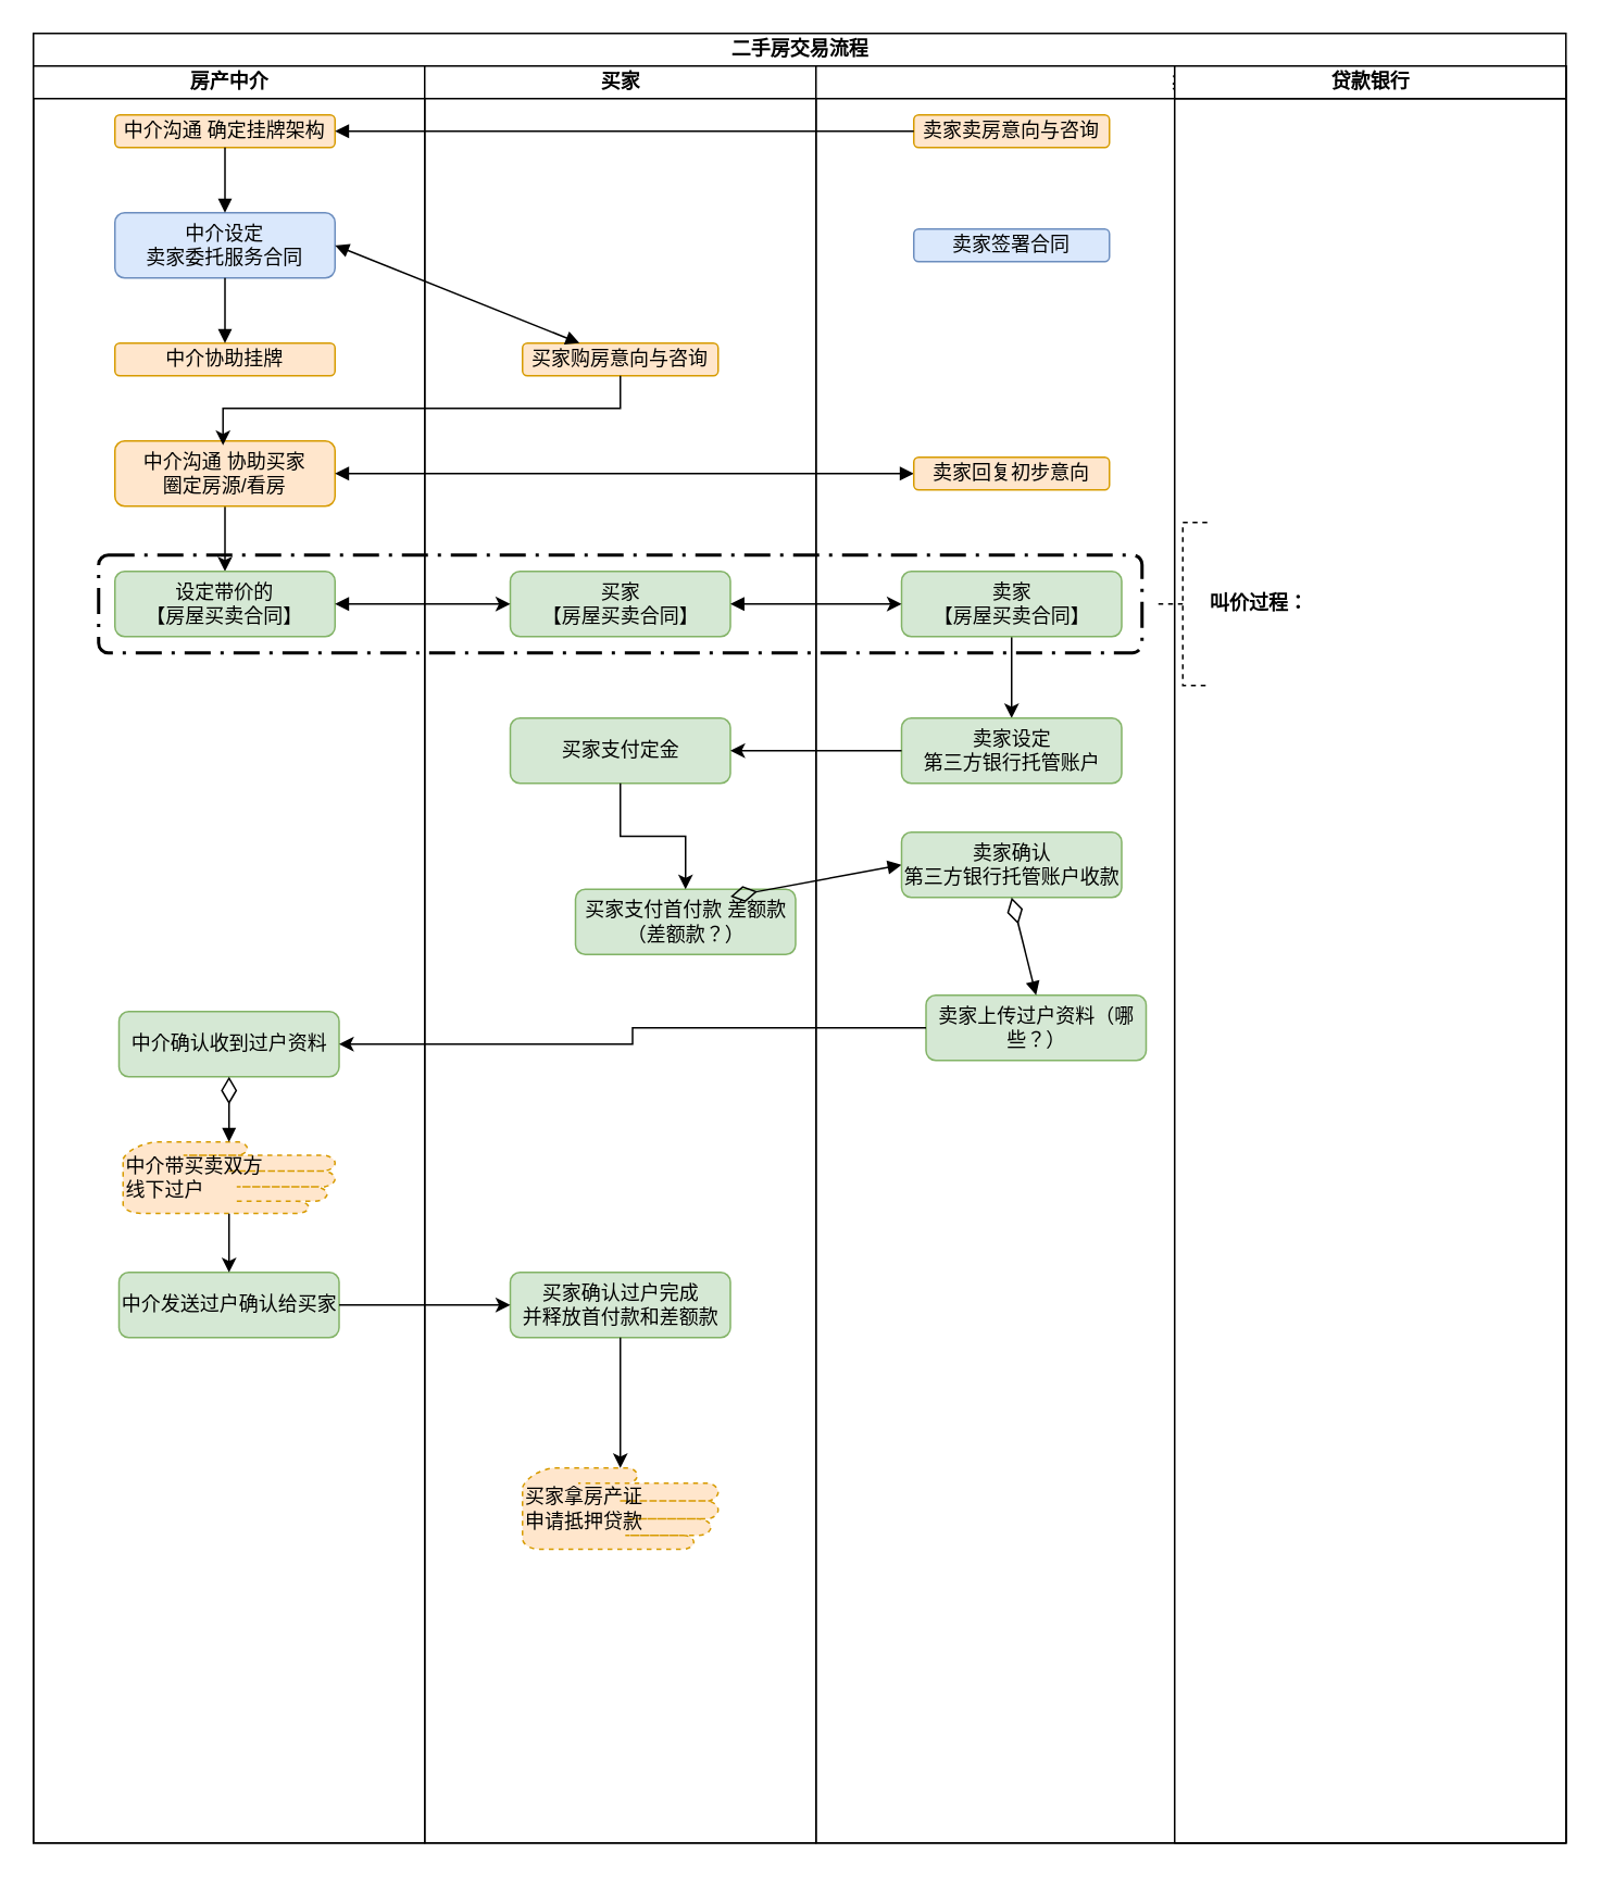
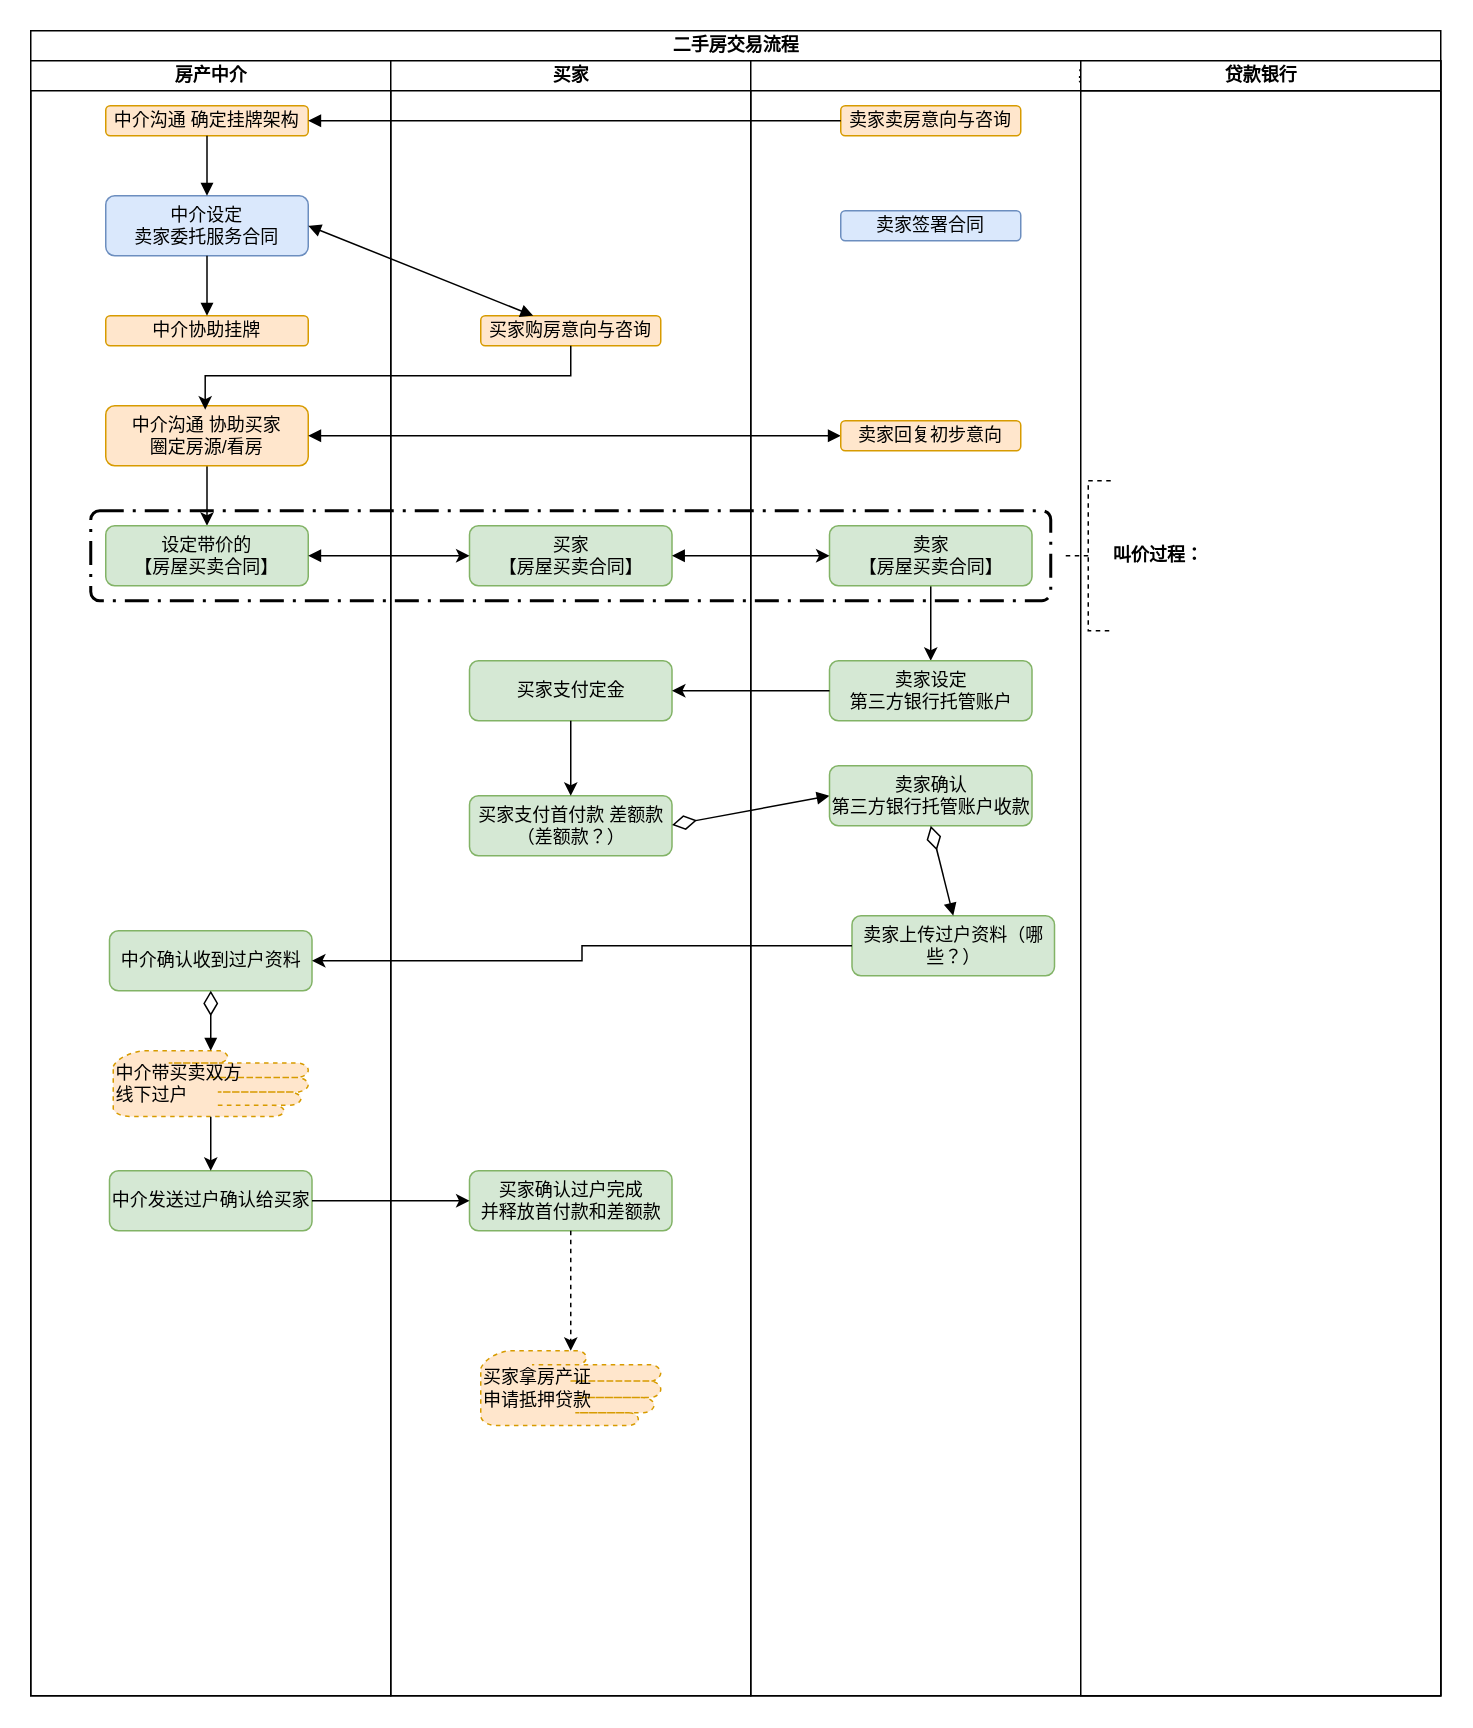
  <mxCell id="0" />
  <mxCell id="1" parent="0" />
  <mxCell id="2" value="二手房交易流程" style="swimlane;html=1;childLayout=stackLayout;resizeParent=1;resizeParentMax=0;startSize=20;" parent="1" vertex="1"><mxGeometry width="940" height="1110" as="geometry" x="20" y="20" /></mxCell>
  <mxCell id="3" value="房产中介" style="swimlane;html=1;startSize=20;" parent="2" vertex="1"><mxGeometry y="20" width="240" height="1090" as="geometry" /></mxCell>
  <mxCell id="4" value="中介沟通 确定挂牌架构" style="shape=ext;rounded=1;html=1;whiteSpace=wrap;fillColor=#ffe6cc;strokeColor=#d79b00;" parent="3" vertex="1"><mxGeometry x="50" y="30" width="135" height="20" as="geometry" /></mxCell>
  <mxCell id="5" value="中介设定&lt;br&gt;卖家委托服务合同" style="shape=ext;rounded=1;html=1;whiteSpace=wrap;fillColor=#dae8fc;strokeColor=#6c8ebf;" parent="3" vertex="1"><mxGeometry x="50" y="90" width="135" height="40" as="geometry" /></mxCell>
  <mxCell id="6" value="" style="endArrow=block;endFill=1;endSize=6;html=1;exitX=0.5;exitY=1;exitDx=0;exitDy=0;entryX=0.5;entryY=0;entryDx=0;entryDy=0;" parent="3" source="4" target="5" edge="1"><mxGeometry width="100" relative="1" as="geometry"><mxPoint x="120" y="60" as="sourcePoint" /><mxPoint x="220" y="60" as="targetPoint" /></mxGeometry></mxCell>
  <mxCell id="7" value="中介协助挂牌" style="shape=ext;rounded=1;html=1;whiteSpace=wrap;fillColor=#ffe6cc;strokeColor=#d79b00;" parent="3" vertex="1"><mxGeometry x="50" y="170" width="135" height="20" as="geometry" /></mxCell>
  <mxCell id="8" value="" style="endArrow=block;endFill=1;endSize=6;html=1;exitX=0.5;exitY=1;exitDx=0;exitDy=0;entryX=0.5;entryY=0;entryDx=0;entryDy=0;" parent="3" source="5" target="7" edge="1"><mxGeometry width="100" relative="1" as="geometry"><mxPoint x="120" y="150" as="sourcePoint" /><mxPoint x="220" y="150" as="targetPoint" /></mxGeometry></mxCell>
  <mxCell id="9" style="edgeStyle=orthogonalEdgeStyle;rounded=0;orthogonalLoop=1;jettySize=auto;html=1;exitX=0.5;exitY=1;exitDx=0;exitDy=0;entryX=0.5;entryY=0;entryDx=0;entryDy=0;startArrow=none;startFill=0;" parent="3" source="10" target="11" edge="1"><mxGeometry relative="1" as="geometry" /></mxCell>
  <mxCell id="10" value="中介沟通 协助买家&lt;br&gt;圈定房源/看房" style="shape=ext;rounded=1;html=1;whiteSpace=wrap;fillColor=#ffe6cc;strokeColor=#d79b00;" parent="3" vertex="1"><mxGeometry x="50" y="230" width="135" height="40" as="geometry" /></mxCell>
  <mxCell id="11" value="设定带价的&lt;br&gt;【房屋买卖合同】" style="shape=ext;rounded=1;html=1;whiteSpace=wrap;fillColor=#d5e8d4;strokeColor=#82b366;" parent="3" vertex="1"><mxGeometry x="50" y="310" width="135" height="40" as="geometry" /></mxCell>
  <mxCell id="12" value="中介确认收到过户资料" style="shape=ext;rounded=1;html=1;whiteSpace=wrap;fillColor=#d5e8d4;strokeColor=#82b366;" vertex="1" parent="3"><mxGeometry x="52.5" y="580" width="135" height="40" as="geometry" /></mxCell>
  <mxCell id="13" value="中介带买卖双方&lt;br&gt;线下过户" style="shape=mxgraph.bpmn.manual_task;html=1;outlineConnect=0;dashed=1;align=left;fillColor=#ffe6cc;strokeColor=#d79b00;" vertex="1" parent="3"><mxGeometry x="55" y="660" width="130" height="44" as="geometry" /></mxCell>
  <mxCell id="14" value="" style="startArrow=diamondThin;startFill=0;startSize=14;endArrow=block;endFill=1;endSize=6;html=1;exitX=0.5;exitY=1;exitDx=0;exitDy=0;" edge="1" parent="3" source="12" target="13"><mxGeometry width="100" relative="1" as="geometry"><mxPoint x="110" y="620" as="sourcePoint" /><mxPoint x="210" y="620" as="targetPoint" /></mxGeometry></mxCell>
  <mxCell id="15" value="中介发送过户确认给买家" style="shape=ext;rounded=1;html=1;whiteSpace=wrap;fillColor=#d5e8d4;strokeColor=#82b366;" vertex="1" parent="3"><mxGeometry x="52.5" y="740" width="135" height="40" as="geometry" /></mxCell>
  <mxCell id="16" value="买家" style="swimlane;html=1;startSize=20;" parent="2" vertex="1"><mxGeometry x="240" y="20" width="240" height="1090" as="geometry" /></mxCell>
  <mxCell id="17" value="买家购房意向与咨询" style="shape=ext;rounded=1;html=1;whiteSpace=wrap;fillColor=#ffe6cc;strokeColor=#d79b00;" parent="16" vertex="1"><mxGeometry x="60" y="170" width="120" height="20" as="geometry" /></mxCell>
  <mxCell id="18" value="" style="endArrow=block;endFill=1;endSize=6;html=1;entryX=0;entryY=0.5;entryDx=0;entryDy=0;exitX=1;exitY=0.5;exitDx=0;exitDy=0;startArrow=block;startFill=1;" parent="16" edge="1"><mxGeometry width="100" relative="1" as="geometry"><mxPoint x="-55" y="250" as="sourcePoint" /><mxPoint x="300" y="250" as="targetPoint" /></mxGeometry></mxCell>
  <mxCell id="19" value="买家&lt;br&gt;【房屋买卖合同】" style="shape=ext;rounded=1;html=1;whiteSpace=wrap;fillColor=#d5e8d4;strokeColor=#82b366;" parent="16" vertex="1"><mxGeometry x="52.5" y="310" width="135" height="40" as="geometry" /></mxCell>
  <mxCell id="20" value="买家支付定金" style="shape=ext;rounded=1;html=1;whiteSpace=wrap;fillColor=#d5e8d4;strokeColor=#82b366;" vertex="1" parent="16"><mxGeometry x="52.5" y="400" width="135" height="40" as="geometry" /></mxCell>
- <mxCell id="21" value="买家支付首付款 差额款（差额款？）" style="shape=ext;rounded=1;html=1;whiteSpace=wrap;fillColor=#d5e8d4;strokeColor=#82b366;" vertex="1" parent="16"><mxGeometry x="92.5" y="505" width="135" height="40" as="geometry" /></mxCell>
+ <mxCell id="21" value="买家支付首付款 差额款（差额款？）" style="shape=ext;rounded=1;html=1;whiteSpace=wrap;fillColor=#d5e8d4;strokeColor=#82b366;" vertex="1" parent="16"><mxGeometry x="52.5" y="490" width="135" height="40" as="geometry" /></mxCell>
  <mxCell id="22" value="" style="edgeStyle=orthogonalEdgeStyle;rounded=0;orthogonalLoop=1;jettySize=auto;html=1;startArrow=none;startFill=0;" edge="1" parent="16" source="20" target="21"><mxGeometry relative="1" as="geometry" /></mxCell>
  <mxCell id="23" value="" style="startArrow=diamondThin;startFill=0;startSize=14;endArrow=block;endFill=1;endSize=6;html=1;entryX=0;entryY=0.5;entryDx=0;entryDy=0;" edge="1" parent="16" target="37"><mxGeometry width="100" relative="1" as="geometry"><mxPoint x="187.5" y="509.5" as="sourcePoint" /><mxPoint x="287.5" y="509.5" as="targetPoint" /></mxGeometry></mxCell>
  <mxCell id="24" value="买家确认过户完成&lt;br&gt;并释放首付款和差额款" style="shape=ext;rounded=1;html=1;whiteSpace=wrap;fillColor=#d5e8d4;strokeColor=#82b366;" vertex="1" parent="16"><mxGeometry x="52.5" y="740" width="135" height="40" as="geometry" /></mxCell>
  <mxCell id="25" value="买家拿房产证&lt;br&gt;申请抵押贷款" style="shape=mxgraph.bpmn.manual_task;html=1;outlineConnect=0;dashed=1;align=left;fillColor=#ffe6cc;strokeColor=#d79b00;" vertex="1" parent="16"><mxGeometry x="60" y="860" width="120" height="50" as="geometry" /></mxCell>
- <mxCell id="26" value="" style="edgeStyle=orthogonalEdgeStyle;rounded=0;orthogonalLoop=1;jettySize=auto;html=1;startArrow=none;startFill=0;" edge="1" parent="16" source="24" target="25"><mxGeometry relative="1" as="geometry"><mxPoint x="120" y="860" as="targetPoint" /></mxGeometry></mxCell>
+ <mxCell id="26" value="" style="edgeStyle=orthogonalEdgeStyle;rounded=0;orthogonalLoop=1;jettySize=auto;html=1;startArrow=none;startFill=0;dashed=1;" edge="1" parent="16" source="24" target="25"><mxGeometry relative="1" as="geometry"><mxPoint x="120" y="860" as="targetPoint" /></mxGeometry></mxCell>
  <mxCell id="27" value="卖家" style="swimlane;html=1;startSize=20;" parent="2" vertex="1"><mxGeometry x="480" y="20" width="460" height="1090" as="geometry" /></mxCell>
  <mxCell id="28" value="卖家卖房意向与咨询" style="shape=ext;rounded=1;html=1;whiteSpace=wrap;fillColor=#ffe6cc;strokeColor=#d79b00;" parent="27" vertex="1"><mxGeometry x="60" y="30" width="120" height="20" as="geometry" /></mxCell>
  <mxCell id="29" value="" style="endArrow=block;endFill=1;endSize=6;html=1;entryX=1;entryY=0.5;entryDx=0;entryDy=0;" parent="27" target="4" edge="1"><mxGeometry width="100" relative="1" as="geometry"><mxPoint x="60" y="40" as="sourcePoint" /><mxPoint x="160" y="40" as="targetPoint" /></mxGeometry></mxCell>
  <mxCell id="30" value="卖家签署合同" style="shape=ext;rounded=1;html=1;whiteSpace=wrap;fillColor=#dae8fc;strokeColor=#6c8ebf;" parent="27" vertex="1"><mxGeometry x="60" y="100" width="120" height="20" as="geometry" /></mxCell>
  <mxCell id="31" value="卖家回复初步意向" style="shape=ext;rounded=1;html=1;whiteSpace=wrap;fillColor=#ffe6cc;strokeColor=#d79b00;" parent="27" vertex="1"><mxGeometry x="60" y="240" width="120" height="20" as="geometry" /></mxCell>
  <mxCell id="32" style="edgeStyle=orthogonalEdgeStyle;rounded=0;orthogonalLoop=1;jettySize=auto;html=1;exitX=0.5;exitY=1;exitDx=0;exitDy=0;entryX=0.5;entryY=0;entryDx=0;entryDy=0;startArrow=none;startFill=0;" edge="1" parent="27" source="33" target="34"><mxGeometry relative="1" as="geometry" /></mxCell>
  <mxCell id="33" value="卖家&lt;br&gt;【房屋买卖合同】" style="shape=ext;rounded=1;html=1;whiteSpace=wrap;fillColor=#d5e8d4;strokeColor=#82b366;" vertex="1" parent="27"><mxGeometry x="52.5" y="310" width="135" height="40" as="geometry" /></mxCell>
  <mxCell id="34" value="卖家设定&lt;br&gt;第三方银行托管账户" style="shape=ext;rounded=1;html=1;whiteSpace=wrap;fillColor=#d5e8d4;strokeColor=#82b366;" vertex="1" parent="27"><mxGeometry x="52.5" y="400" width="135" height="40" as="geometry" /></mxCell>
  <mxCell id="35" value="贷款银行" style="swimlane;html=1;startSize=20;" parent="27" vertex="1"><mxGeometry x="220" width="240" height="1090" as="geometry" /></mxCell>
  <mxCell id="36" value="&lt;b&gt;叫价过程：&lt;/b&gt;" style="html=1;shape=mxgraph.flowchart.annotation_2;align=left;labelPosition=right;dashed=1;" vertex="1" parent="35"><mxGeometry x="-10" y="280" width="30" height="100" as="geometry" /></mxCell>
  <mxCell id="37" value="卖家确认&lt;br&gt;第三方银行托管账户收款" style="shape=ext;rounded=1;html=1;whiteSpace=wrap;fillColor=#d5e8d4;strokeColor=#82b366;" vertex="1" parent="27"><mxGeometry x="52.5" y="470" width="135" height="40" as="geometry" /></mxCell>
  <mxCell id="38" value="卖家上传过户资料（哪些？）" style="shape=ext;rounded=1;html=1;whiteSpace=wrap;fillColor=#d5e8d4;strokeColor=#82b366;" vertex="1" parent="27"><mxGeometry x="67.5" y="570" width="135" height="40" as="geometry" /></mxCell>
  <mxCell id="39" value="" style="startArrow=diamondThin;startFill=0;startSize=14;endArrow=block;endFill=1;endSize=6;html=1;exitX=0.5;exitY=1;exitDx=0;exitDy=0;entryX=0.5;entryY=0;entryDx=0;entryDy=0;" edge="1" parent="27" source="37" target="38"><mxGeometry width="100" relative="1" as="geometry"><mxPoint x="150" y="550" as="sourcePoint" /><mxPoint x="250" y="550" as="targetPoint" /></mxGeometry></mxCell>
  <mxCell id="40" value="" style="endArrow=block;endFill=1;endSize=6;html=1;exitX=1;exitY=0.5;exitDx=0;exitDy=0;startArrow=block;startFill=1;" parent="2" source="5" target="17" edge="1"><mxGeometry width="100" relative="1" as="geometry"><mxPoint x="210" y="130" as="sourcePoint" /><mxPoint x="290" y="130" as="targetPoint" /></mxGeometry></mxCell>
  <mxCell id="41" style="edgeStyle=orthogonalEdgeStyle;rounded=0;orthogonalLoop=1;jettySize=auto;html=1;exitX=0.5;exitY=1;exitDx=0;exitDy=0;entryX=0.491;entryY=0.066;entryDx=0;entryDy=0;entryPerimeter=0;" parent="2" source="17" target="10" edge="1"><mxGeometry relative="1" as="geometry"><Array as="points"><mxPoint x="360" y="230" /><mxPoint x="116" y="230" /></Array></mxGeometry></mxCell>
  <mxCell id="42" value="" style="edgeStyle=orthogonalEdgeStyle;rounded=0;orthogonalLoop=1;jettySize=auto;html=1;startArrow=block;startFill=1;" parent="2" source="11" target="19" edge="1"><mxGeometry relative="1" as="geometry" /></mxCell>
  <mxCell id="43" value="" style="edgeStyle=orthogonalEdgeStyle;rounded=0;orthogonalLoop=1;jettySize=auto;html=1;startArrow=block;startFill=1;" edge="1" parent="2" source="19" target="33"><mxGeometry relative="1" as="geometry" /></mxCell>
  <mxCell id="44" value="" style="edgeStyle=orthogonalEdgeStyle;rounded=0;orthogonalLoop=1;jettySize=auto;html=1;startArrow=none;startFill=0;" edge="1" parent="2" source="34" target="20"><mxGeometry relative="1" as="geometry" /></mxCell>
  <mxCell id="45" value="" style="edgeStyle=orthogonalEdgeStyle;rounded=0;orthogonalLoop=1;jettySize=auto;html=1;startArrow=none;startFill=0;" edge="1" parent="2" source="38" target="12"><mxGeometry relative="1" as="geometry" /></mxCell>
  <mxCell id="46" value="" style="edgeStyle=orthogonalEdgeStyle;rounded=0;orthogonalLoop=1;jettySize=auto;html=1;startArrow=none;startFill=0;" edge="1" parent="2" source="15" target="24"><mxGeometry relative="1" as="geometry" /></mxCell>
  <mxCell id="47" value="" style="rounded=1;arcSize=10;dashed=1;strokeColor=#000000;fillColor=none;gradientColor=none;dashPattern=8 3 1 3;strokeWidth=2;" vertex="1" parent="1"><mxGeometry x="60" y="340" width="640" height="60" as="geometry" /></mxCell>
  <mxCell id="48" value="" style="edgeStyle=orthogonalEdgeStyle;rounded=0;orthogonalLoop=1;jettySize=auto;html=1;startArrow=none;startFill=0;" edge="1" parent="1" source="13"><mxGeometry relative="1" as="geometry"><mxPoint x="140" y="780" as="targetPoint" /></mxGeometry></mxCell>
